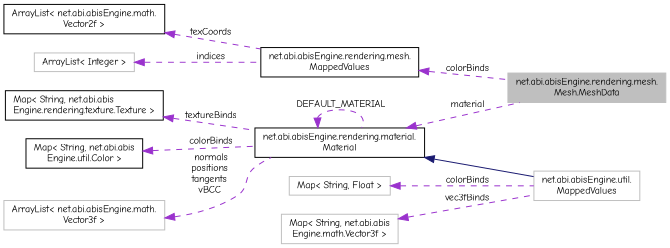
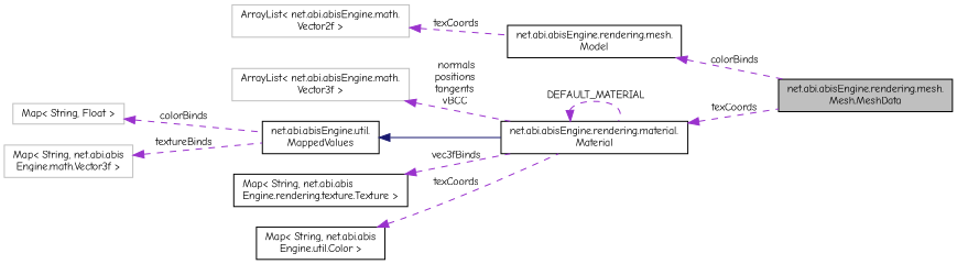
  digraph {
    fontname="Comic Neue"
    rankdir=LR
    node [color=black fillcolor=white fontname="Comic Neue" fontsize=10 shape=record style=filled]
    edge [color=darkorchid3 dir=back fontname="Comic Neue" fontsize=10 labelfontname=Helvetica labelfontsize=10 style=dashed]
-   n1 [color=grey75 fillcolor=grey75 fontcolor=black height=0.2 label="net.abi.abisEngine.rendering.mesh.\lMesh.MeshData" width=0.4]
-   n2 [height=0.2 label="net.abi.abisEngine.rendering.mesh.\lMappedValues" width=0.4]
-   n3 [color=grey75 height=0.2 label="ArrayList\< Integer \>" width=0.4]
-   n4 [height=0.2 label="ArrayList\< net.abi.abisEngine.math.\lVector2f \>" width=0.4]
+   n1 [fillcolor=grey75 fontcolor=black height=0.2 label="net.abi.abisEngine.rendering.mesh.\lMesh.MeshData" width=0.4]
+   n2 [height=0.2 label="net.abi.abisEngine.rendering.mesh.\lModel" width=0.4]
+   n4 [color=grey75 height=0.2 label="ArrayList\< net.abi.abisEngine.math.\lVector2f \>" width=0.4]
    n5 [color=grey75 height=0.2 label="ArrayList\< net.abi.abisEngine.math.\lVector3f \>" width=0.4]
    n6 [height=0.2 label="net.abi.abisEngine.rendering.material.\lMaterial" width=0.4]
-   n7 [color=grey75 height=0.2 label="net.abi.abisEngine.util.\lMappedValues" width=0.4]
+   n7 [height=0.2 label="net.abi.abisEngine.util.\lMappedValues" width=0.4]
    n8 [color=grey75 height=0.2 label="Map\< String, Float \>" width=0.4]
    n9 [color=grey75 height=0.2 label="Map\< String, net.abi.abis\lEngine.math.Vector3f \>" width=0.4]
    n10 [height=0.2 label="Map\< String, net.abi.abis\lEngine.rendering.texture.Texture \>" width=0.4]
    n11 [height=0.2 label="Map\< String, net.abi.abis\lEngine.util.Color \>" width=0.4]
    n2 -> n1 [label=" colorBinds"]
-   n3 -> n2 [label=" indices"]
    n4 -> n2 [label=" texCoords"]
    n5 -> n6 [label=" normals\npositions\ntangents\nvBCC"]
-   n6 -> n1 [label=" material"]
+   n6 -> n1 [label=" texCoords"]
    n6 -> n6 [label=" DEFAULT_MATERIAL"]
-   n6 -> n7 [color=midnightblue style=solid]
+   n7 -> n6 [color=midnightblue style=solid]
    n8 -> n7 [label=" colorBinds"]
-   n9 -> n7 [label=" vec3fBinds"]
-   n10 -> n6 [label=" textureBinds"]
-   n11 -> n6 [label=" colorBinds"]
+   n9 -> n7 [label=" textureBinds"]
+   n10 -> n6 [label=" vec3fBinds"]
+   n11 -> n6 [label=" texCoords"]
  }
